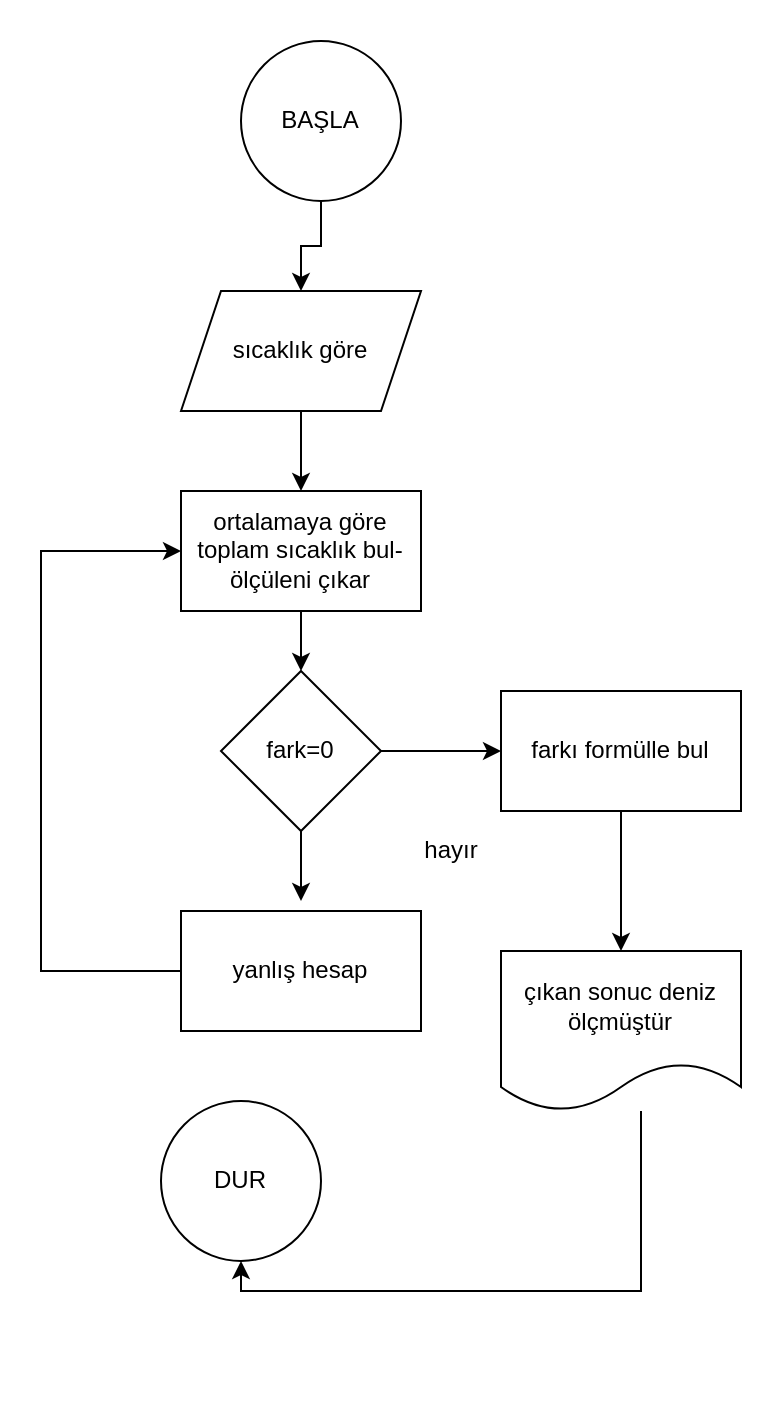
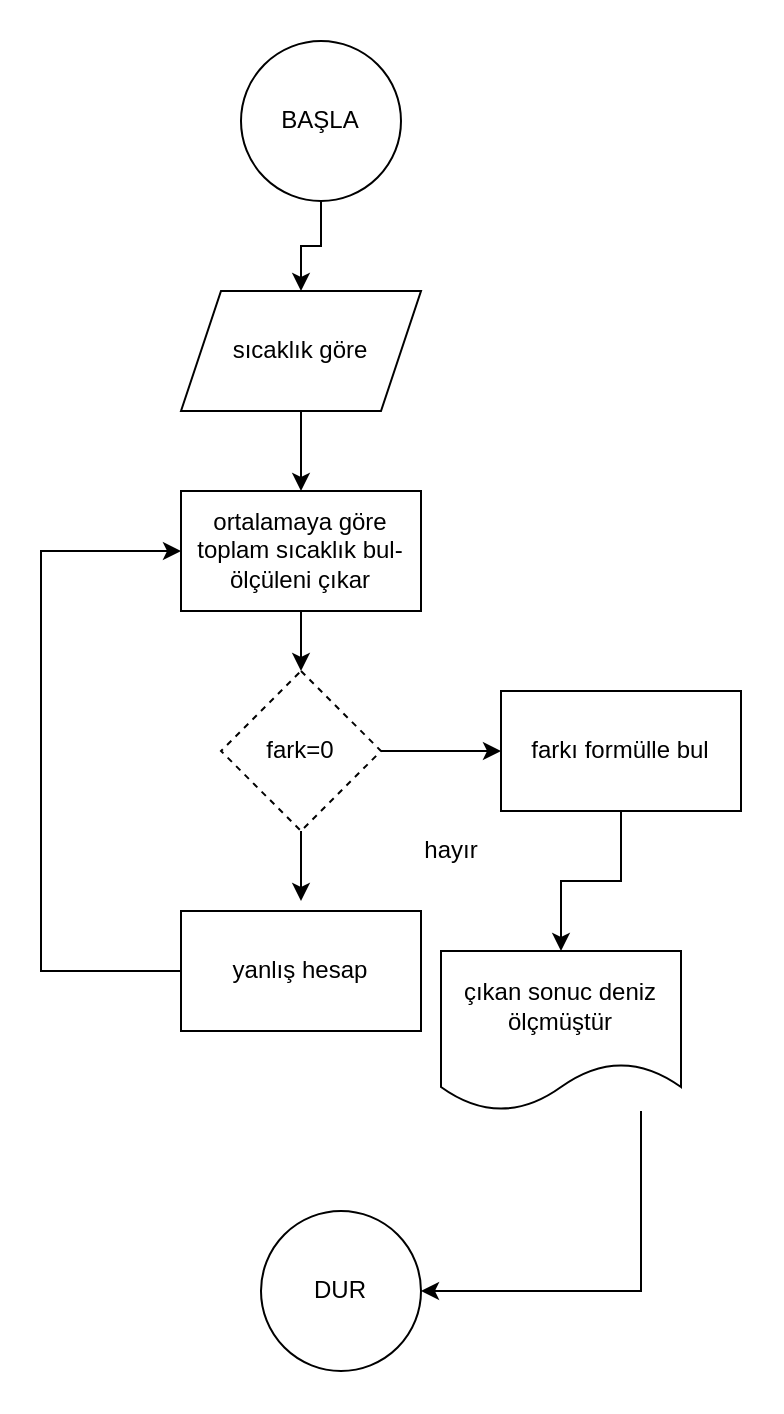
  <mxCell id="0" />
  <mxCell id="1" parent="0" />
  <mxCell id="2" value="" style="edgeStyle=orthogonalEdgeStyle;rounded=0;orthogonalLoop=1;jettySize=auto;html=1;" edge="1" parent="1" source="3" target="5"><mxGeometry relative="1" as="geometry" /></mxCell>
  <mxCell id="3" value="BAŞLA" style="ellipse;whiteSpace=wrap;html=1;aspect=fixed;" vertex="1" parent="1"><mxGeometry x="120" y="20" width="80" height="80" as="geometry" /></mxCell>
  <mxCell id="4" value="" style="edgeStyle=orthogonalEdgeStyle;rounded=0;orthogonalLoop=1;jettySize=auto;html=1;" edge="1" parent="1" source="5" target="7"><mxGeometry relative="1" as="geometry" /></mxCell>
  <mxCell id="5" value="sıcaklık göre&lt;br&gt;" style="shape=parallelogram;perimeter=parallelogramPerimeter;whiteSpace=wrap;html=1;fixedSize=1;" vertex="1" parent="1"><mxGeometry x="90" y="145" width="120" height="60" as="geometry" /></mxCell>
  <mxCell id="6" value="" style="edgeStyle=orthogonalEdgeStyle;rounded=0;orthogonalLoop=1;jettySize=auto;html=1;" edge="1" parent="1" source="7" target="10"><mxGeometry relative="1" as="geometry" /></mxCell>
  <mxCell id="7" value="ortalamaya göre toplam sıcaklık bul-ölçüleni çıkar" style="rounded=0;whiteSpace=wrap;html=1;" vertex="1" parent="1"><mxGeometry x="90" y="245" width="120" height="60" as="geometry" /></mxCell>
  <mxCell id="8" value="" style="edgeStyle=orthogonalEdgeStyle;rounded=0;orthogonalLoop=1;jettySize=auto;html=1;" edge="1" parent="1" source="10"><mxGeometry relative="1" as="geometry"><mxPoint x="150" y="450" as="targetPoint" /></mxGeometry></mxCell>
  <mxCell id="9" value="" style="edgeStyle=orthogonalEdgeStyle;rounded=0;orthogonalLoop=1;jettySize=auto;html=1;" edge="1" parent="1" source="10" target="16"><mxGeometry relative="1" as="geometry" /></mxCell>
- <mxCell id="10" value="fark=0" style="rhombus;whiteSpace=wrap;html=1;" vertex="1" parent="1"><mxGeometry x="110" y="335" width="80" height="80" as="geometry" /></mxCell>
+ <mxCell id="10" value="fark=0" style="rhombus;whiteSpace=wrap;html=1;dashed=1;" vertex="1" parent="1"><mxGeometry x="110" y="335" width="80" height="80" as="geometry" /></mxCell>
  <mxCell id="11" value="hayır" style="text;html=1;align=center;verticalAlign=middle;resizable=0;points=[];autosize=1;strokeColor=none;" vertex="1" parent="1"><mxGeometry x="205" y="415" width="40" height="20" as="geometry" /></mxCell>
  <mxCell id="12" style="edgeStyle=orthogonalEdgeStyle;rounded=0;orthogonalLoop=1;jettySize=auto;html=1;entryX=0;entryY=0.5;entryDx=0;entryDy=0;" edge="1" parent="1" source="13" target="7"><mxGeometry relative="1" as="geometry"><Array as="points"><mxPoint x="20" y="485" /><mxPoint x="20" y="275" /></Array></mxGeometry></mxCell>
  <mxCell id="13" value="yanlış hesap" style="rounded=0;whiteSpace=wrap;html=1;" vertex="1" parent="1"><mxGeometry x="90" y="455" width="120" height="60" as="geometry" /></mxCell>
- <mxCell id="14" value="DUR" style="ellipse;whiteSpace=wrap;html=1;aspect=fixed;" vertex="1" parent="1"><mxGeometry x="80" y="550" width="80" height="80" as="geometry" /></mxCell>
+ <mxCell id="14" value="DUR" style="ellipse;whiteSpace=wrap;html=1;aspect=fixed;" vertex="1" parent="1"><mxGeometry x="130" y="605" width="80" height="80" as="geometry" /></mxCell>
  <mxCell id="15" value="" style="edgeStyle=orthogonalEdgeStyle;rounded=0;orthogonalLoop=1;jettySize=auto;html=1;" edge="1" parent="1" source="16" target="18"><mxGeometry relative="1" as="geometry" /></mxCell>
  <mxCell id="16" value="farkı formülle bul" style="whiteSpace=wrap;html=1;" vertex="1" parent="1"><mxGeometry x="250" y="345" width="120" height="60" as="geometry" /></mxCell>
  <mxCell id="17" style="edgeStyle=orthogonalEdgeStyle;rounded=0;orthogonalLoop=1;jettySize=auto;html=1;" edge="1" parent="1" source="18" target="14"><mxGeometry relative="1" as="geometry"><Array as="points"><mxPoint x="320" y="645" /></Array></mxGeometry></mxCell>
- <mxCell id="18" value="çıkan sonuc deniz ölçmüştür" style="shape=document;whiteSpace=wrap;html=1;boundedLbl=1;" vertex="1" parent="1"><mxGeometry x="250" y="475" width="120" height="80" as="geometry" /></mxCell>
+ <mxCell id="18" value="çıkan sonuc deniz ölçmüştür" style="shape=document;whiteSpace=wrap;html=1;boundedLbl=1;" vertex="1" parent="1"><mxGeometry x="220" y="475" width="120" height="80" as="geometry" /></mxCell>
